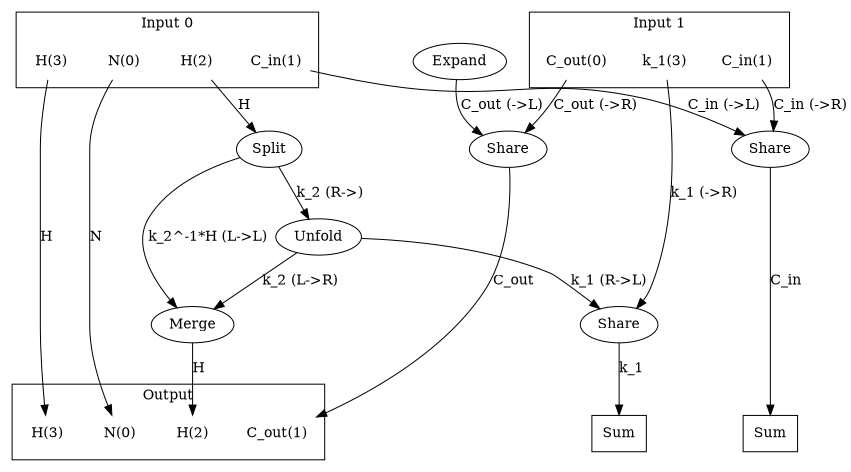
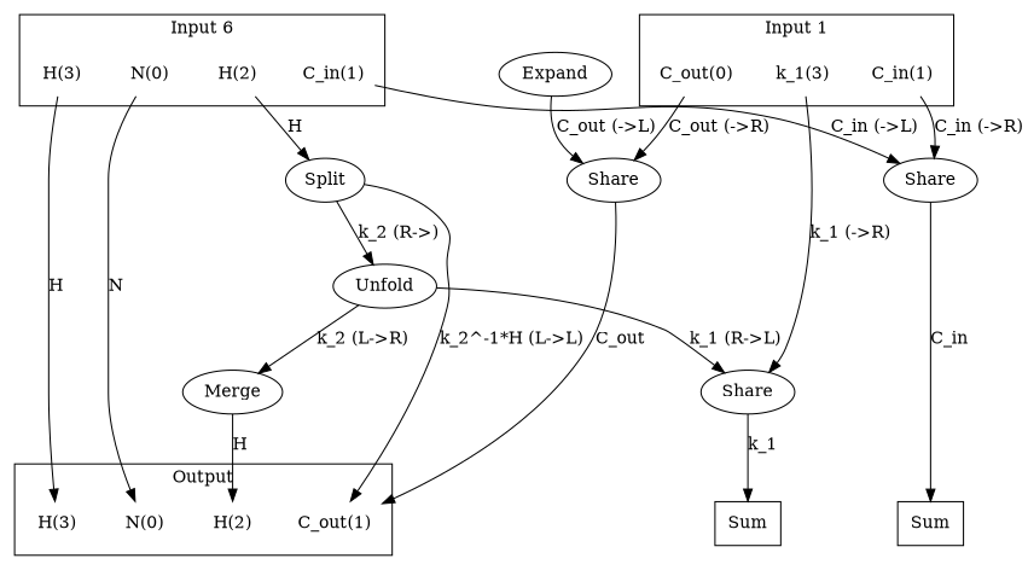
  digraph {
    newrank=true
    node [shape=none]
    n1 [label=Sum shape=box]
    n2 [label=Sum shape=box]
    n3 [label="N(0)"]
    n4 [label="C_out(1)"]
    n5 [label="H(2)"]
    n6 [label="H(3)"]
    n7 [label="N(0)"]
    n8 [label="C_in(1)"]
    n9 [label="H(2)"]
    n10 [label="H(3)"]
    n11 [label="C_out(0)"]
    n12 [label="C_in(1)"]
    n13 [label="k_1(3)"]
    n14 [label=Share shape=""]
    n15 [label=Split shape=""]
    n16 [label=Share shape=""]
    n17 [label=Share shape=""]
    n18 [label=Unfold shape=""]
    n19 [label=Merge shape=""]
    n20 [label=Expand shape=""]
    subgraph sub_1 {
      rank=same
      n1
      n2
      n3
      n4
      n5
      n6
    }
    subgraph sub_2 {
      rank=same
      n7
      n8
      n9
      n10
      n11
      n12
      n13
    }
    subgraph cluster_3 {
      label=Output
      n3
      n4
      n5
      n6
    }
    subgraph cluster_4 {
-     label="Input 0"
+     label="Input 6"
      n7
      n8
      n9
      n10
    }
    subgraph cluster_5 {
      label="Input 1"
      n11
      n12
      n13
    }
    n7 -> n3 [label=N]
    n8 -> n14 [label="C_in (->L)"]
    n9 -> n15 [label=H]
    n10 -> n6 [label=H]
    n11 -> n16 [label="C_out (->R)"]
    n12 -> n14 [label="C_in (->R)"]
    n13 -> n17 [label="k_1 (->R)"]
    n14 -> n2 [label=C_in]
    n15 -> n18 [label="k_2 (R->)"]
-   n15 -> n19 [label="k_2^-1*H (L->L)"]
+   n15 -> n4 [label="k_2^-1*H (L->L)"]
    n16 -> n4 [label=C_out]
    n17 -> n1 [label=k_1]
    n18 -> n17 [label="k_1 (R->L)"]
    n18 -> n19 [label="k_2 (L->R)"]
    n19 -> n5 [label=H]
    n20 -> n16 [label="C_out (->L)"]
  }
